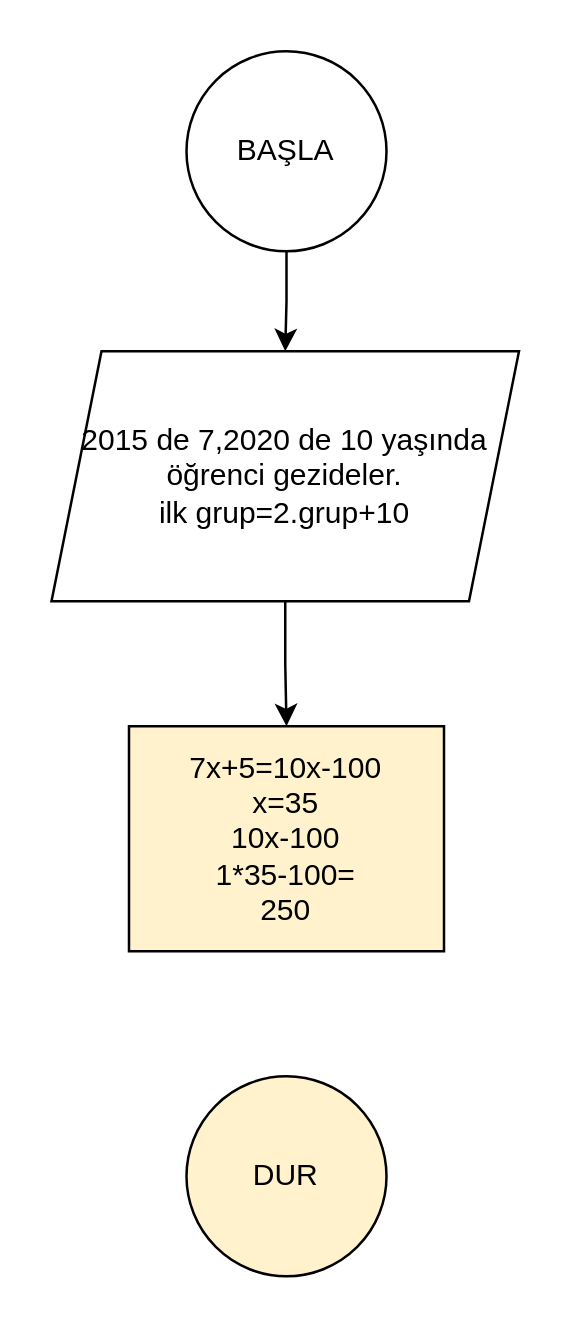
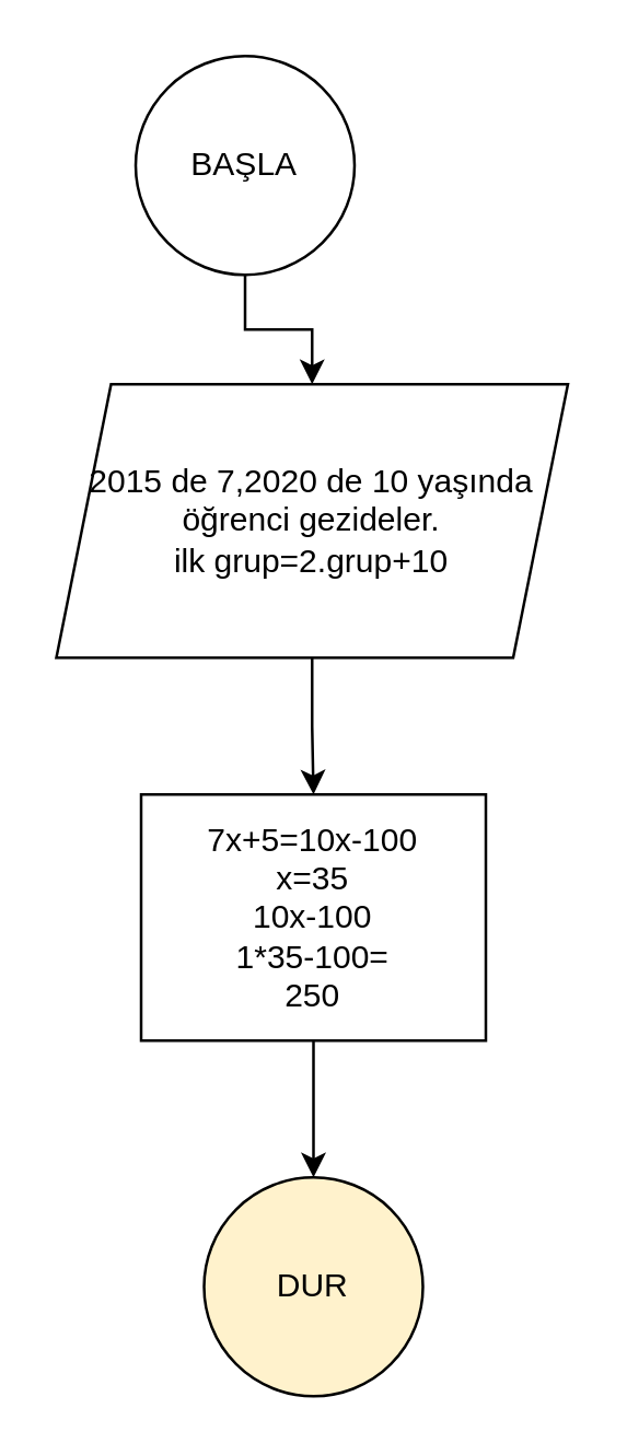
  <mxCell id="0" />
  <mxCell id="1" parent="0" />
  <mxCell id="2" value="DUR" style="ellipse;whiteSpace=wrap;html=1;aspect=fixed;fillColor=#fff2cc;" vertex="1" parent="1"><mxGeometry x="74" y="430" width="80" height="80" as="geometry" /></mxCell>
  <mxCell id="3" value="" style="edgeStyle=orthogonalEdgeStyle;rounded=0;orthogonalLoop=1;jettySize=auto;html=1;" edge="1" parent="1" source="4" target="6"><mxGeometry relative="1" as="geometry" /></mxCell>
- <mxCell id="4" value="BAŞLA" style="ellipse;whiteSpace=wrap;html=1;aspect=fixed;" vertex="1" parent="1"><mxGeometry x="74" y="20" width="80" height="80" as="geometry" /></mxCell>
+ <mxCell id="4" value="BAŞLA" style="ellipse;whiteSpace=wrap;html=1;aspect=fixed;" vertex="1" parent="1"><mxGeometry x="49" y="20" width="80" height="80" as="geometry" /></mxCell>
  <mxCell id="5" value="" style="edgeStyle=orthogonalEdgeStyle;rounded=0;orthogonalLoop=1;jettySize=auto;html=1;" edge="1" parent="1" source="6" target="8"><mxGeometry relative="1" as="geometry" /></mxCell>
  <mxCell id="6" value="2015 de 7,2020 de 10 yaşında öğrenci gezideler.&lt;br&gt;ilk grup=2.grup+10" style="shape=parallelogram;perimeter=parallelogramPerimeter;whiteSpace=wrap;html=1;fixedSize=1;" vertex="1" parent="1"><mxGeometry x="20" y="140" width="187" height="100" as="geometry" /></mxCell>
- <mxCell id="8" value="7x+5=10x-100&lt;br&gt;x=35&lt;br&gt;10x-100&lt;br&gt;1*35-100=&lt;br&gt;250" style="rounded=0;whiteSpace=wrap;html=1;fillColor=#fff2cc;" vertex="1" parent="1"><mxGeometry x="51" y="290" width="126" height="90" as="geometry" /></mxCell>
+ <mxCell id="7" value="" style="edgeStyle=orthogonalEdgeStyle;rounded=0;orthogonalLoop=1;jettySize=auto;html=1;" edge="1" parent="1" source="8" target="2"><mxGeometry relative="1" as="geometry" /></mxCell>
+ <mxCell id="8" value="7x+5=10x-100&lt;br&gt;x=35&lt;br&gt;10x-100&lt;br&gt;1*35-100=&lt;br&gt;250" style="rounded=0;whiteSpace=wrap;html=1;" vertex="1" parent="1"><mxGeometry x="51" y="290" width="126" height="90" as="geometry" /></mxCell>
